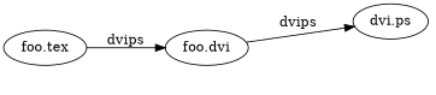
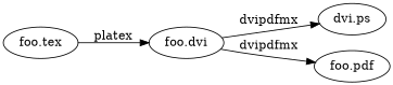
  digraph {
    rankdir=LR
    "foo.tex"
    "foo.dvi"
    n3 [label="dvi.ps"]
-   "foo.tex" -> "foo.dvi" [label=dvips]
-   "foo.dvi" -> n3 [label=dvips]
+   "foo.pdf"
+   "foo.tex" -> "foo.dvi" [label=platex]
+   "foo.dvi" -> n3 [label=dvipdfmx]
+   "foo.dvi" -> "foo.pdf" [label=dvipdfmx]
  }
